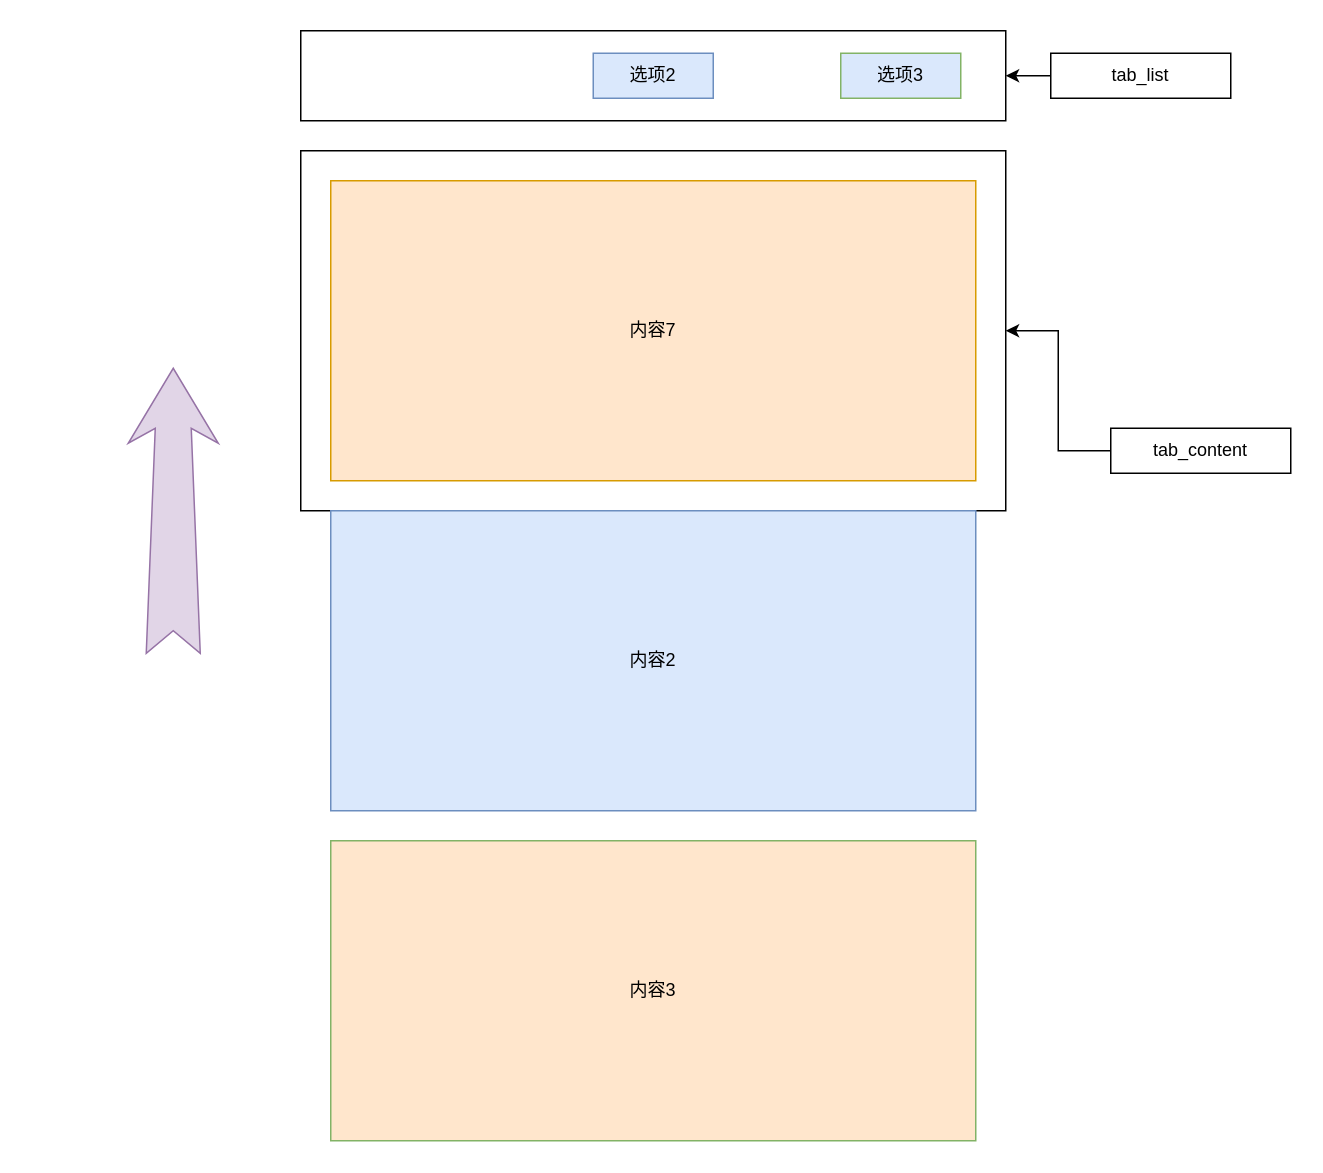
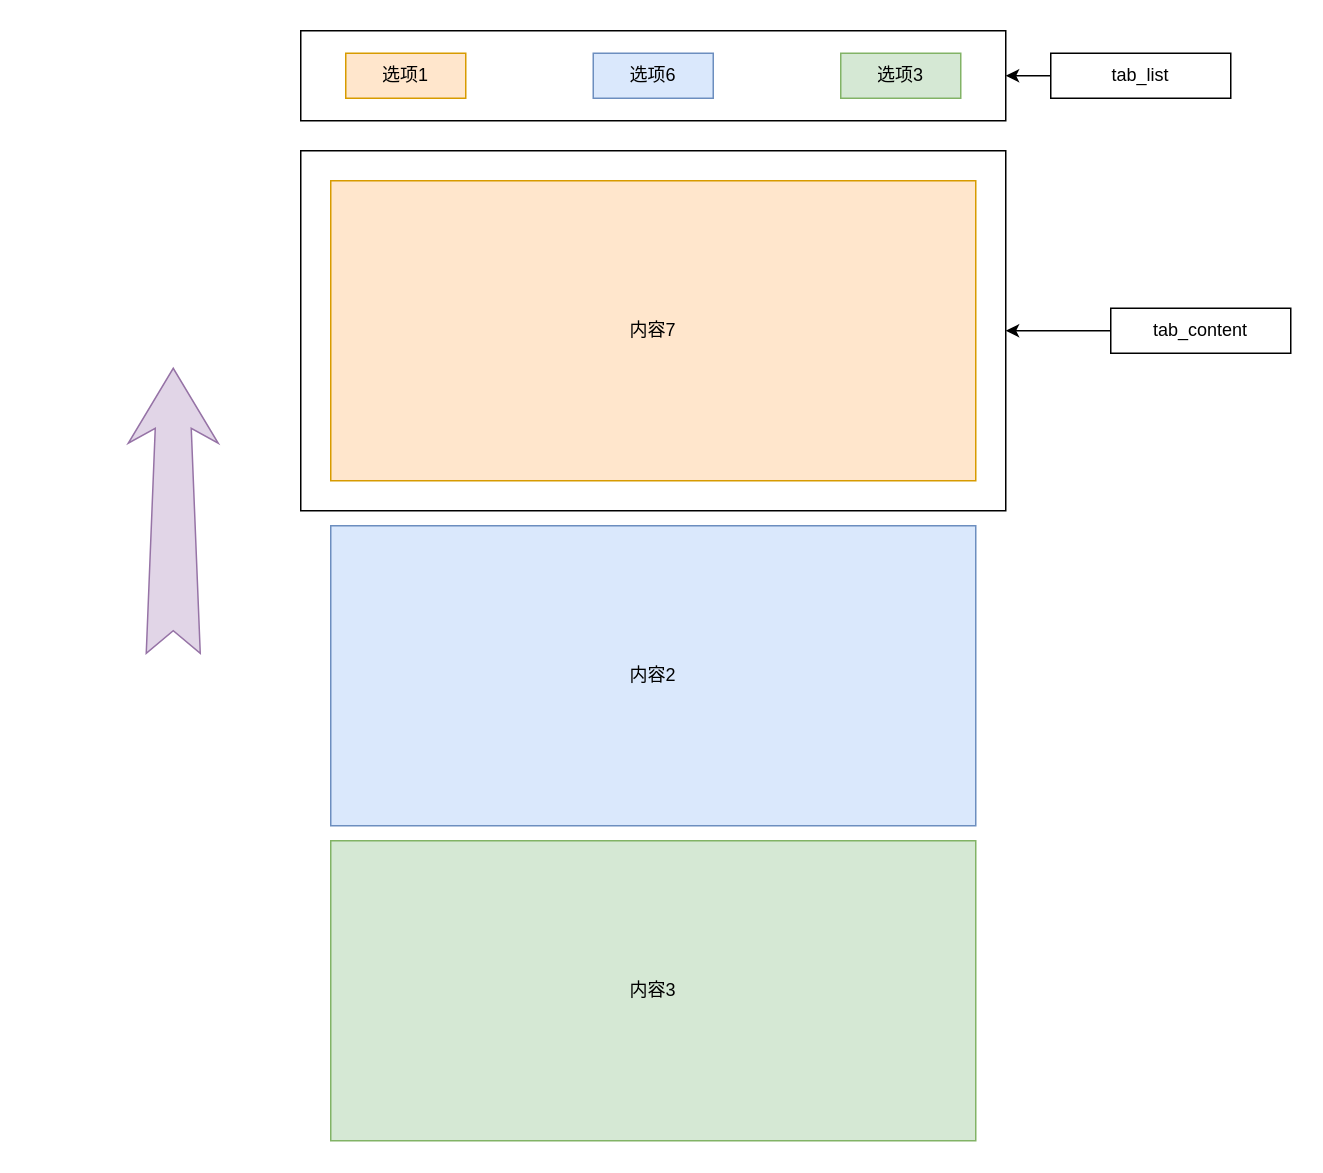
  <mxCell id="0" />
  <mxCell id="1" parent="0" />
  <mxCell id="2" value="" style="whiteSpace=wrap;html=1;" vertex="1" parent="1"><mxGeometry x="200" y="20" width="470" height="60" as="geometry" /></mxCell>
  <mxCell id="3" value="" style="whiteSpace=wrap;html=1;" vertex="1" parent="1"><mxGeometry x="200" y="100" width="470" height="240" as="geometry" /></mxCell>
- <mxCell id="5" value="选项2" style="whiteSpace=wrap;html=1;fillColor=#dae8fc;strokeColor=#6c8ebf;" vertex="1" parent="1"><mxGeometry x="395" y="35" width="80" height="30" as="geometry" /></mxCell>
- <mxCell id="6" value="选项3" style="whiteSpace=wrap;html=1;fillColor=#dae8fc;strokeColor=#82b366;" vertex="1" parent="1"><mxGeometry x="560" y="35" width="80" height="30" as="geometry" /></mxCell>
+ <mxCell id="4" value="选项1" style="whiteSpace=wrap;html=1;fillColor=#ffe6cc;strokeColor=#d79b00;" vertex="1" parent="1"><mxGeometry x="230" y="35" width="80" height="30" as="geometry" /></mxCell>
+ <mxCell id="5" value="选项6" style="whiteSpace=wrap;html=1;fillColor=#dae8fc;strokeColor=#6c8ebf;" vertex="1" parent="1"><mxGeometry x="395" y="35" width="80" height="30" as="geometry" /></mxCell>
+ <mxCell id="6" value="选项3" style="whiteSpace=wrap;html=1;fillColor=#d5e8d4;strokeColor=#82b366;" vertex="1" parent="1"><mxGeometry x="560" y="35" width="80" height="30" as="geometry" /></mxCell>
  <mxCell id="7" value="内容7" style="whiteSpace=wrap;html=1;fillColor=#ffe6cc;strokeColor=#d79b00;" vertex="1" parent="1"><mxGeometry x="220" y="120" width="430" height="200" as="geometry" /></mxCell>
- <mxCell id="8" value="内容2" style="whiteSpace=wrap;html=1;fillColor=#dae8fc;strokeColor=#6c8ebf;" vertex="1" parent="1"><mxGeometry x="220" y="340" width="430" height="200" as="geometry" /></mxCell>
- <mxCell id="9" value="内容3" style="whiteSpace=wrap;html=1;fillColor=#ffe6cc;strokeColor=#82b366;" vertex="1" parent="1"><mxGeometry x="220" y="560" width="430" height="200" as="geometry" /></mxCell>
+ <mxCell id="8" value="内容2" style="whiteSpace=wrap;html=1;fillColor=#dae8fc;strokeColor=#6c8ebf;" vertex="1" parent="1"><mxGeometry x="220" y="350" width="430" height="200" as="geometry" /></mxCell>
+ <mxCell id="9" value="内容3" style="whiteSpace=wrap;html=1;fillColor=#d5e8d4;strokeColor=#82b366;" vertex="1" parent="1"><mxGeometry x="220" y="560" width="430" height="200" as="geometry" /></mxCell>
  <mxCell id="10" style="edgeStyle=orthogonalEdgeStyle;rounded=0;orthogonalLoop=1;jettySize=auto;html=1;entryX=1;entryY=0.5;entryDx=0;entryDy=0;" edge="1" parent="1" source="11" target="2"><mxGeometry relative="1" as="geometry" /></mxCell>
  <mxCell id="11" value="tab_list" style="whiteSpace=wrap;html=1;" vertex="1" parent="1"><mxGeometry x="700" y="35" width="120" height="30" as="geometry" /></mxCell>
  <mxCell id="12" style="edgeStyle=orthogonalEdgeStyle;rounded=0;orthogonalLoop=1;jettySize=auto;html=1;exitX=0;exitY=0.5;exitDx=0;exitDy=0;entryX=1;entryY=0.5;entryDx=0;entryDy=0;" edge="1" parent="1" source="13" target="3"><mxGeometry relative="1" as="geometry" /></mxCell>
- <mxCell id="13" value="tab_content" style="whiteSpace=wrap;html=1;" vertex="1" parent="1"><mxGeometry x="740" y="285" width="120" height="30" as="geometry" /></mxCell>
+ <mxCell id="13" value="tab_content" style="whiteSpace=wrap;html=1;" vertex="1" parent="1"><mxGeometry x="740" y="205" width="120" height="30" as="geometry" /></mxCell>
  <mxCell id="14" value="" style="html=1;shadow=0;dashed=0;align=center;verticalAlign=middle;shape=mxgraph.arrows2.stylisedArrow;dy=0.6;dx=40;notch=15;feather=0.4;rotation=-90;fillColor=#e1d5e7;strokeColor=#9673a6;" vertex="1" parent="1"><mxGeometry x="20" y="310" width="190" height="60" as="geometry" /></mxCell>
